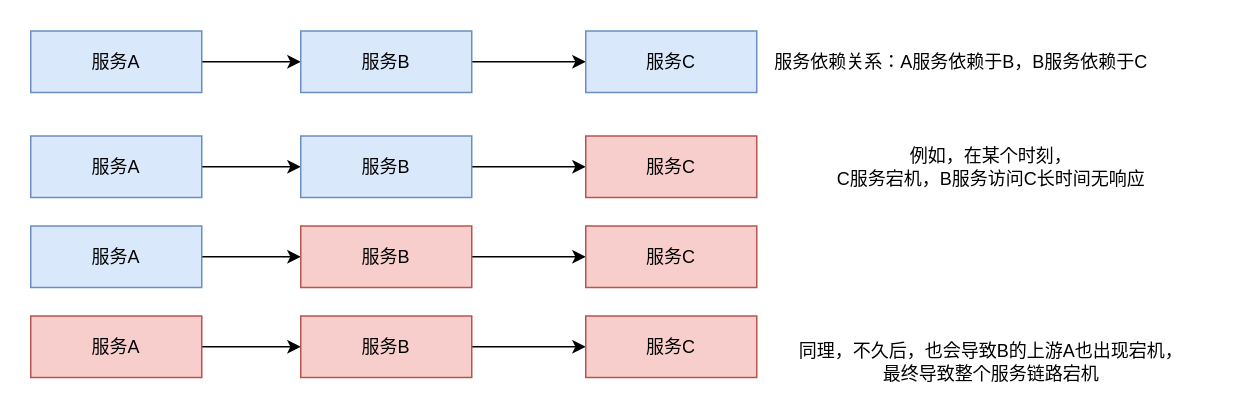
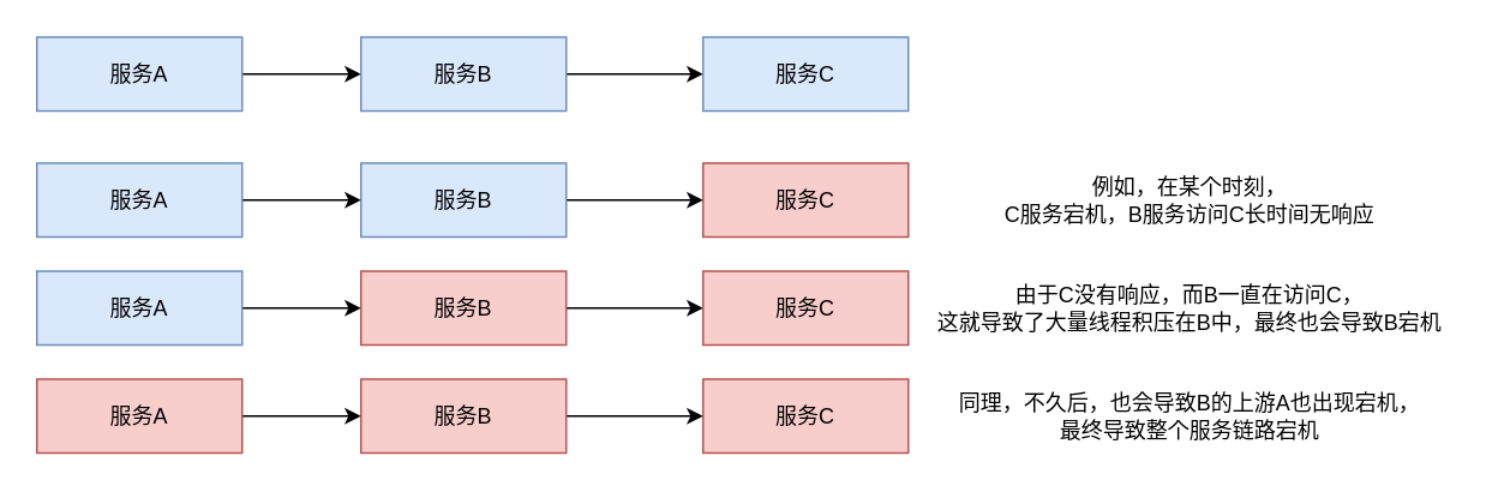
  <mxCell id="0" />
  <mxCell id="1" parent="0" />
  <mxCell id="2" style="edgeStyle=orthogonalEdgeStyle;rounded=0;orthogonalLoop=1;jettySize=auto;html=1;entryX=0;entryY=0.5;entryDx=0;entryDy=0;" edge="1" parent="1" source="3" target="5"><mxGeometry relative="1" as="geometry" /></mxCell>
  <mxCell id="3" value="服务A" style="rounded=0;whiteSpace=wrap;html=1;fillColor=#dae8fc;strokeColor=#6c8ebf;" vertex="1" parent="1"><mxGeometry x="20" y="20" width="114" height="41" as="geometry" /></mxCell>
  <mxCell id="4" style="edgeStyle=orthogonalEdgeStyle;rounded=0;orthogonalLoop=1;jettySize=auto;html=1;" edge="1" parent="1" source="5" target="6"><mxGeometry relative="1" as="geometry" /></mxCell>
  <mxCell id="5" value="服务B" style="rounded=0;whiteSpace=wrap;html=1;fillColor=#dae8fc;strokeColor=#6c8ebf;" vertex="1" parent="1"><mxGeometry x="200" y="20" width="114" height="41" as="geometry" /></mxCell>
  <mxCell id="6" value="服务C" style="rounded=0;whiteSpace=wrap;html=1;fillColor=#dae8fc;strokeColor=#6c8ebf;" vertex="1" parent="1"><mxGeometry x="390" y="20" width="114" height="41" as="geometry" /></mxCell>
  <mxCell id="7" style="edgeStyle=orthogonalEdgeStyle;rounded=0;orthogonalLoop=1;jettySize=auto;html=1;entryX=0;entryY=0.5;entryDx=0;entryDy=0;" edge="1" source="8" target="10" parent="1"><mxGeometry relative="1" as="geometry" /></mxCell>
  <mxCell id="8" value="服务A" style="rounded=0;whiteSpace=wrap;html=1;fillColor=#dae8fc;strokeColor=#6c8ebf;" vertex="1" parent="1"><mxGeometry x="20" y="90" width="114" height="41" as="geometry" /></mxCell>
  <mxCell id="9" style="edgeStyle=orthogonalEdgeStyle;rounded=0;orthogonalLoop=1;jettySize=auto;html=1;" edge="1" source="10" target="11" parent="1"><mxGeometry relative="1" as="geometry" /></mxCell>
  <mxCell id="10" value="服务B" style="rounded=0;whiteSpace=wrap;html=1;fillColor=#dae8fc;strokeColor=#6c8ebf;" vertex="1" parent="1"><mxGeometry x="200" y="90" width="114" height="41" as="geometry" /></mxCell>
  <mxCell id="11" value="服务C" style="rounded=0;whiteSpace=wrap;html=1;fillColor=#f8cecc;strokeColor=#b85450;" vertex="1" parent="1"><mxGeometry x="390" y="90" width="114" height="41" as="geometry" /></mxCell>
  <mxCell id="12" style="edgeStyle=orthogonalEdgeStyle;rounded=0;orthogonalLoop=1;jettySize=auto;html=1;entryX=0;entryY=0.5;entryDx=0;entryDy=0;" edge="1" source="13" target="15" parent="1"><mxGeometry relative="1" as="geometry" /></mxCell>
  <mxCell id="13" value="服务A" style="rounded=0;whiteSpace=wrap;html=1;fillColor=#dae8fc;strokeColor=#6c8ebf;" vertex="1" parent="1"><mxGeometry x="20" y="150" width="114" height="41" as="geometry" /></mxCell>
  <mxCell id="14" style="edgeStyle=orthogonalEdgeStyle;rounded=0;orthogonalLoop=1;jettySize=auto;html=1;" edge="1" source="15" target="16" parent="1"><mxGeometry relative="1" as="geometry" /></mxCell>
  <mxCell id="15" value="服务B" style="rounded=0;whiteSpace=wrap;html=1;fillColor=#f8cecc;strokeColor=#b85450;" vertex="1" parent="1"><mxGeometry x="200" y="150" width="114" height="41" as="geometry" /></mxCell>
  <mxCell id="16" value="服务C" style="rounded=0;whiteSpace=wrap;html=1;fillColor=#f8cecc;strokeColor=#b85450;" vertex="1" parent="1"><mxGeometry x="390" y="150" width="114" height="41" as="geometry" /></mxCell>
  <mxCell id="17" style="edgeStyle=orthogonalEdgeStyle;rounded=0;orthogonalLoop=1;jettySize=auto;html=1;entryX=0;entryY=0.5;entryDx=0;entryDy=0;" edge="1" source="18" target="20" parent="1"><mxGeometry relative="1" as="geometry" /></mxCell>
  <mxCell id="18" value="服务A" style="rounded=0;whiteSpace=wrap;html=1;fillColor=#f8cecc;strokeColor=#b85450;" vertex="1" parent="1"><mxGeometry x="20" y="210" width="114" height="41" as="geometry" /></mxCell>
  <mxCell id="19" style="edgeStyle=orthogonalEdgeStyle;rounded=0;orthogonalLoop=1;jettySize=auto;html=1;" edge="1" source="20" target="21" parent="1"><mxGeometry relative="1" as="geometry" /></mxCell>
  <mxCell id="20" value="服务B" style="rounded=0;whiteSpace=wrap;html=1;fillColor=#f8cecc;strokeColor=#b85450;" vertex="1" parent="1"><mxGeometry x="200" y="210" width="114" height="41" as="geometry" /></mxCell>
  <mxCell id="21" value="服务C" style="rounded=0;whiteSpace=wrap;html=1;fillColor=#f8cecc;strokeColor=#b85450;" vertex="1" parent="1"><mxGeometry x="390" y="210" width="114" height="41" as="geometry" /></mxCell>
- <mxCell id="22" value="服务依赖关系：A服务依赖于B，B服务依赖于C" style="text;html=1;align=center;verticalAlign=middle;resizable=0;points=[];autosize=1;" vertex="1" parent="1"><mxGeometry x="510" y="30.5" width="260" height="20" as="geometry" /></mxCell>
  <mxCell id="23" value="例如，在某个时刻，&lt;br&gt;C服务宕机，B服务访问C长时间无响应" style="text;html=1;align=center;verticalAlign=middle;resizable=0;points=[];autosize=1;" vertex="1" parent="1"><mxGeometry x="550" y="95.5" width="220" height="30" as="geometry" /></mxCell>
- <mxCell id="25" value="同理，不久后，也会导致B的上游A也出现宕机，&lt;br&gt;最终导致整个服务链路宕机" style="text;html=1;align=center;verticalAlign=middle;resizable=0;points=[];autosize=1;" vertex="1" parent="1"><mxGeometry x="525" y="225.5" width="270" height="30" as="geometry" /></mxCell>
+ <mxCell id="24" value="由于C没有响应，而B一直在访问C，&lt;br&gt;这就导致了大量线程积压在B中，最终也会导致B宕机" style="text;html=1;align=center;verticalAlign=middle;resizable=0;points=[];autosize=1;" vertex="1" parent="1"><mxGeometry x="510" y="155.5" width="300" height="30" as="geometry" /></mxCell>
+ <mxCell id="25" value="同理，不久后，也会导致B的上游A也出现宕机，&lt;br&gt;最终导致整个服务链路宕机" style="text;html=1;align=center;verticalAlign=middle;resizable=0;points=[];autosize=1;" vertex="1" parent="1"><mxGeometry x="525" y="215.5" width="270" height="30" as="geometry" /></mxCell>
